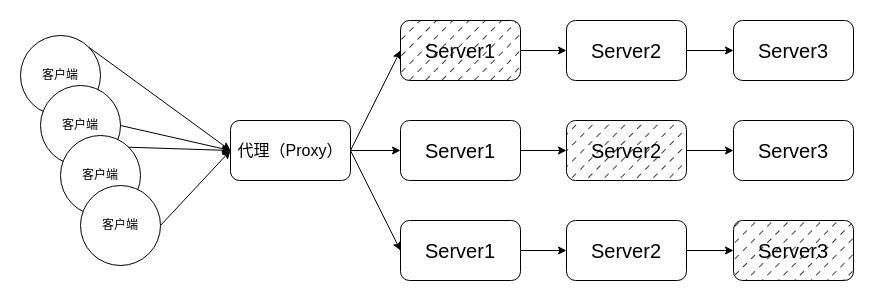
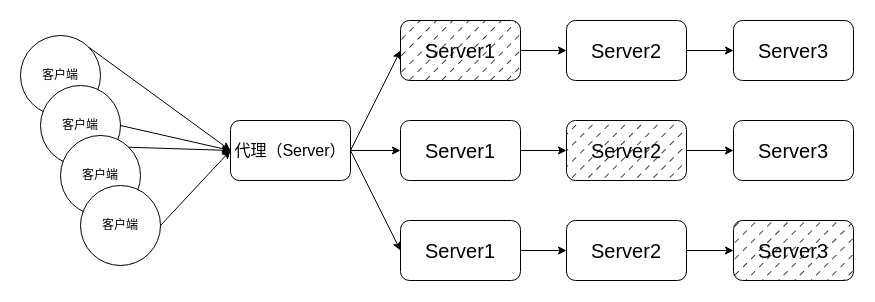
  <mxCell id="0" />
  <mxCell id="1" parent="0" />
- <mxCell id="2" value="代理（Proxy）" style="rounded=1;whiteSpace=wrap;html=1;fontSize=16;" vertex="1" parent="1"><mxGeometry x="230" y="120" width="120" height="60" as="geometry" /></mxCell>
+ <mxCell id="2" value="代理（Server）" style="rounded=1;whiteSpace=wrap;html=1;fontSize=16;" vertex="1" parent="1"><mxGeometry x="230" y="120" width="120" height="60" as="geometry" /></mxCell>
  <mxCell id="3" value="Server1" style="rounded=1;whiteSpace=wrap;html=1;fontSize=20;" vertex="1" parent="1"><mxGeometry x="400" y="120" width="120" height="60" as="geometry" /></mxCell>
  <mxCell id="4" value="&lt;font style=&quot;font-size: 20px;&quot;&gt;Server1&lt;/font&gt;" style="rounded=1;whiteSpace=wrap;html=1;fillStyle=dashed;gradientColor=none;gradientDirection=west;strokeColor=default;sketch=0;glass=0;shadow=0;fillColor=#000000;" vertex="1" parent="1"><mxGeometry x="400" y="20" width="120" height="60" as="geometry" /></mxCell>
  <mxCell id="5" value="Server1" style="rounded=1;whiteSpace=wrap;html=1;fontSize=20;" vertex="1" parent="1"><mxGeometry x="400" y="220" width="120" height="60" as="geometry" /></mxCell>
  <mxCell id="6" value="Server2" style="rounded=1;whiteSpace=wrap;html=1;fontSize=20;fillStyle=dashed;fillColor=#000000;" vertex="1" parent="1"><mxGeometry x="566" y="120" width="120" height="60" as="geometry" /></mxCell>
  <mxCell id="7" value="&lt;font style=&quot;font-size: 20px;&quot;&gt;Server2&lt;/font&gt;" style="rounded=1;whiteSpace=wrap;html=1;" vertex="1" parent="1"><mxGeometry x="566" y="20" width="120" height="60" as="geometry" /></mxCell>
  <mxCell id="8" value="Server2" style="rounded=1;whiteSpace=wrap;html=1;fontSize=20;" vertex="1" parent="1"><mxGeometry x="566" y="220" width="120" height="60" as="geometry" /></mxCell>
  <mxCell id="9" value="Server3" style="rounded=1;whiteSpace=wrap;html=1;fontSize=20;" vertex="1" parent="1"><mxGeometry x="733" y="120" width="120" height="60" as="geometry" /></mxCell>
  <mxCell id="10" value="Server3" style="rounded=1;whiteSpace=wrap;html=1;fontSize=20;" vertex="1" parent="1"><mxGeometry x="733" y="20" width="120" height="60" as="geometry" /></mxCell>
  <mxCell id="11" value="Server3" style="rounded=1;whiteSpace=wrap;html=1;fontSize=20;fillStyle=dashed;fillColor=#000000;" vertex="1" parent="1"><mxGeometry x="733" y="220" width="120" height="60" as="geometry" /></mxCell>
  <mxCell id="12" value="客户端" style="ellipse;whiteSpace=wrap;html=1;aspect=fixed;" vertex="1" parent="1"><mxGeometry x="20" y="35" width="80" height="80" as="geometry" /></mxCell>
  <mxCell id="13" value="客户端" style="ellipse;whiteSpace=wrap;html=1;aspect=fixed;" vertex="1" parent="1"><mxGeometry x="40" y="85" width="80" height="80" as="geometry" /></mxCell>
  <mxCell id="14" value="客户端" style="ellipse;whiteSpace=wrap;html=1;aspect=fixed;" vertex="1" parent="1"><mxGeometry x="60" y="135" width="80" height="80" as="geometry" /></mxCell>
  <mxCell id="15" value="客户端" style="ellipse;whiteSpace=wrap;html=1;aspect=fixed;" vertex="1" parent="1"><mxGeometry x="80" y="185" width="80" height="80" as="geometry" /></mxCell>
  <mxCell id="16" value="" style="endArrow=classic;html=1;rounded=0;exitX=1;exitY=0;exitDx=0;exitDy=0;entryX=0;entryY=0.5;entryDx=0;entryDy=0;" edge="1" parent="1" source="12" target="2"><mxGeometry width="50" height="50" relative="1" as="geometry"><mxPoint x="470" y="250" as="sourcePoint" /><mxPoint x="520" y="200" as="targetPoint" /></mxGeometry></mxCell>
  <mxCell id="17" value="" style="endArrow=classic;html=1;rounded=0;exitX=1;exitY=0.5;exitDx=0;exitDy=0;entryX=0;entryY=0.5;entryDx=0;entryDy=0;" edge="1" parent="1" source="13" target="2"><mxGeometry width="50" height="50" relative="1" as="geometry"><mxPoint x="470" y="250" as="sourcePoint" /><mxPoint x="520" y="200" as="targetPoint" /></mxGeometry></mxCell>
  <mxCell id="18" value="" style="endArrow=classic;html=1;rounded=0;exitX=1;exitY=0.5;exitDx=0;exitDy=0;entryX=0;entryY=0.5;entryDx=0;entryDy=0;" edge="1" parent="1" source="15" target="2"><mxGeometry width="50" height="50" relative="1" as="geometry"><mxPoint x="470" y="250" as="sourcePoint" /><mxPoint x="520" y="200" as="targetPoint" /></mxGeometry></mxCell>
  <mxCell id="19" value="" style="endArrow=classic;html=1;rounded=0;entryX=0;entryY=0.5;entryDx=0;entryDy=0;exitX=1;exitY=0;exitDx=0;exitDy=0;" edge="1" parent="1" source="14" target="2"><mxGeometry width="50" height="50" relative="1" as="geometry"><mxPoint x="470" y="250" as="sourcePoint" /><mxPoint x="520" y="200" as="targetPoint" /></mxGeometry></mxCell>
  <mxCell id="20" value="" style="endArrow=classic;html=1;rounded=0;entryX=0;entryY=0.5;entryDx=0;entryDy=0;exitX=1;exitY=0.5;exitDx=0;exitDy=0;" edge="1" parent="1" source="2" target="4"><mxGeometry width="50" height="50" relative="1" as="geometry"><mxPoint x="470" y="250" as="sourcePoint" /><mxPoint x="520" y="200" as="targetPoint" /></mxGeometry></mxCell>
  <mxCell id="21" value="" style="endArrow=classic;html=1;rounded=0;entryX=0;entryY=0.5;entryDx=0;entryDy=0;fontSize=20;" edge="1" parent="1" source="6" target="9"><mxGeometry width="50" height="50" relative="1" as="geometry"><mxPoint x="470" y="250" as="sourcePoint" /><mxPoint x="520" y="200" as="targetPoint" /></mxGeometry></mxCell>
  <mxCell id="22" value="" style="endArrow=classic;html=1;rounded=0;entryX=0;entryY=0.5;entryDx=0;entryDy=0;exitX=1;exitY=0.5;exitDx=0;exitDy=0;" edge="1" parent="1" source="7" target="10"><mxGeometry width="50" height="50" relative="1" as="geometry"><mxPoint x="470" y="250" as="sourcePoint" /><mxPoint x="520" y="200" as="targetPoint" /></mxGeometry></mxCell>
  <mxCell id="23" value="" style="endArrow=classic;html=1;rounded=0;entryX=0;entryY=0.5;entryDx=0;entryDy=0;exitX=1;exitY=0.5;exitDx=0;exitDy=0;" edge="1" parent="1" source="4" target="7"><mxGeometry width="50" height="50" relative="1" as="geometry"><mxPoint x="470" y="250" as="sourcePoint" /><mxPoint x="520" y="200" as="targetPoint" /></mxGeometry></mxCell>
  <mxCell id="24" value="" style="endArrow=classic;html=1;rounded=0;entryX=0;entryY=0.5;entryDx=0;entryDy=0;exitX=1;exitY=0.5;exitDx=0;exitDy=0;fontSize=20;" edge="1" parent="1" source="5" target="8"><mxGeometry width="50" height="50" relative="1" as="geometry"><mxPoint x="470" y="250" as="sourcePoint" /><mxPoint x="520" y="200" as="targetPoint" /></mxGeometry></mxCell>
  <mxCell id="25" value="" style="endArrow=classic;html=1;rounded=0;entryX=0;entryY=0.5;entryDx=0;entryDy=0;exitX=1;exitY=0.5;exitDx=0;exitDy=0;fontSize=20;" edge="1" parent="1" source="3" target="6"><mxGeometry width="50" height="50" relative="1" as="geometry"><mxPoint x="470" y="250" as="sourcePoint" /><mxPoint x="520" y="200" as="targetPoint" /></mxGeometry></mxCell>
  <mxCell id="26" value="" style="endArrow=classic;html=1;rounded=0;entryX=0;entryY=0.5;entryDx=0;entryDy=0;exitX=1;exitY=0.5;exitDx=0;exitDy=0;" edge="1" parent="1" source="2" target="5"><mxGeometry width="50" height="50" relative="1" as="geometry"><mxPoint x="470" y="250" as="sourcePoint" /><mxPoint x="520" y="200" as="targetPoint" /></mxGeometry></mxCell>
  <mxCell id="27" value="" style="endArrow=classic;html=1;rounded=0;entryX=0;entryY=0.5;entryDx=0;entryDy=0;exitX=1;exitY=0.5;exitDx=0;exitDy=0;" edge="1" parent="1" source="2" target="3"><mxGeometry width="50" height="50" relative="1" as="geometry"><mxPoint x="470" y="250" as="sourcePoint" /><mxPoint x="520" y="200" as="targetPoint" /></mxGeometry></mxCell>
  <mxCell id="28" value="" style="endArrow=classic;html=1;rounded=0;entryX=0;entryY=0.5;entryDx=0;entryDy=0;exitX=1;exitY=0.5;exitDx=0;exitDy=0;fontSize=20;" edge="1" parent="1" source="8" target="11"><mxGeometry width="50" height="50" relative="1" as="geometry"><mxPoint x="580" y="400" as="sourcePoint" /><mxPoint x="520" y="200" as="targetPoint" /></mxGeometry></mxCell>
